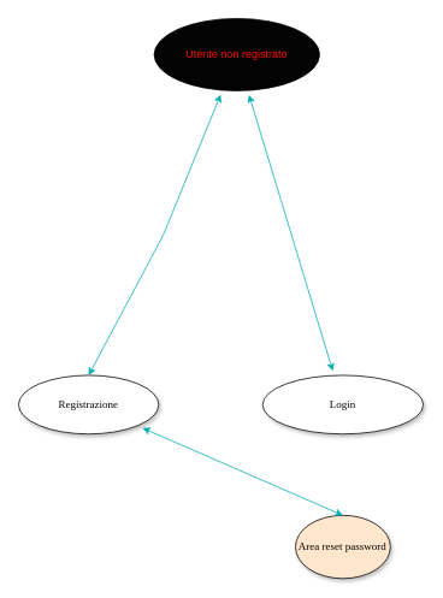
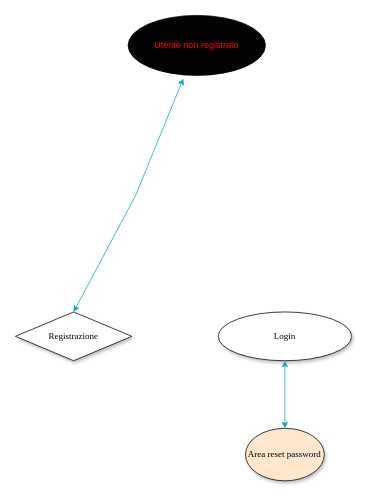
  <mxCell id="0" />
  <mxCell id="1" parent="0" />
  <mxCell id="2" value="Login" style="ellipse;whiteSpace=wrap;html=1;rounded=0;shadow=1;comic=0;labelBackgroundColor=none;strokeWidth=1;fontFamily=Verdana;fontSize=12;align=center;" vertex="1" parent="1"><mxGeometry x="290" y="415" width="177.76" height="65" as="geometry" /></mxCell>
  <mxCell id="3" value="Utente non registrato" style="ellipse;whiteSpace=wrap;html=1;gradientColor=none;fillColor=#030303;fontColor=#FF0808;" vertex="1" parent="1"><mxGeometry x="170" y="20" width="183" height="80" as="geometry" /></mxCell>
  <mxCell id="4" value="Area reset password" style="ellipse;whiteSpace=wrap;html=1;rounded=0;shadow=1;comic=0;labelBackgroundColor=none;strokeWidth=1;fontFamily=Verdana;fontSize=12;align=center;fillColor=#ffe6cc;" vertex="1" parent="1"><mxGeometry x="326.38" y="570" width="105" height="70" as="geometry" /></mxCell>
- <mxCell id="5" value="" style="endArrow=classic;startArrow=classic;html=1;rounded=0;shadow=0;strokeColor=#00ADB3;sourcePerimeterSpacing=5;targetPerimeterSpacing=5;jumpStyle=gap;exitX=0.5;exitY=0;exitDx=0;exitDy=0;" edge="1" parent="1" source="4" target="6"><mxGeometry width="50" height="50" relative="1" as="geometry"><mxPoint x="290" y="610" as="sourcePoint" /><mxPoint x="592.13" y="495" as="targetPoint" /></mxGeometry></mxCell>
- <mxCell id="6" value="Registrazione" style="ellipse;whiteSpace=wrap;html=1;rounded=0;shadow=1;comic=0;labelBackgroundColor=none;strokeWidth=1;fontFamily=Verdana;fontSize=12;align=center;" vertex="1" parent="1"><mxGeometry x="20" y="415" width="155" height="65" as="geometry" /></mxCell>
+ <mxCell id="5" value="" style="endArrow=classic;startArrow=classic;html=1;rounded=0;shadow=0;strokeColor=#00ADB3;sourcePerimeterSpacing=5;targetPerimeterSpacing=5;jumpStyle=gap;entryX=0.5;entryY=1;entryDx=0;entryDy=0;exitX=0.5;exitY=0;exitDx=0;exitDy=0;" edge="1" parent="1" source="4" target="2"><mxGeometry width="50" height="50" relative="1" as="geometry"><mxPoint x="290" y="610" as="sourcePoint" /><mxPoint x="592.13" y="495" as="targetPoint" /></mxGeometry></mxCell>
+ <mxCell id="6" value="Registrazione" style="rhombus;whiteSpace=wrap;html=1;shadow=1;comic=0;labelBackgroundColor=none;strokeWidth=1;fontFamily=Verdana;fontSize=12;align=center;" vertex="1" parent="1"><mxGeometry x="20" y="415" width="155" height="65" as="geometry" /></mxCell>
  <mxCell id="7" value="" style="endArrow=classic;startArrow=classic;html=1;rounded=0;shadow=0;strokeColor=#00ADB3;sourcePerimeterSpacing=5;targetPerimeterSpacing=5;jumpStyle=gap;exitX=0.5;exitY=0;exitDx=0;exitDy=0;" edge="1" parent="1" source="6" target="3"><mxGeometry width="50" height="50" relative="1" as="geometry"><mxPoint x="213.62" y="302.5" as="sourcePoint" /><mxPoint x="260" y="110" as="targetPoint" /><Array as="points"><mxPoint x="180" y="260" /></Array></mxGeometry></mxCell>
- <mxCell id="8" value="" style="endArrow=classic;startArrow=classic;html=1;rounded=0;shadow=0;strokeColor=#00ADB3;sourcePerimeterSpacing=5;targetPerimeterSpacing=5;jumpStyle=gap;" edge="1" parent="1" source="2" target="3"><mxGeometry width="50" height="50" relative="1" as="geometry"><mxPoint x="107.5" y="425" as="sourcePoint" /><mxPoint x="271.5" y="110" as="targetPoint" /><Array as="points" /></mxGeometry></mxCell>
